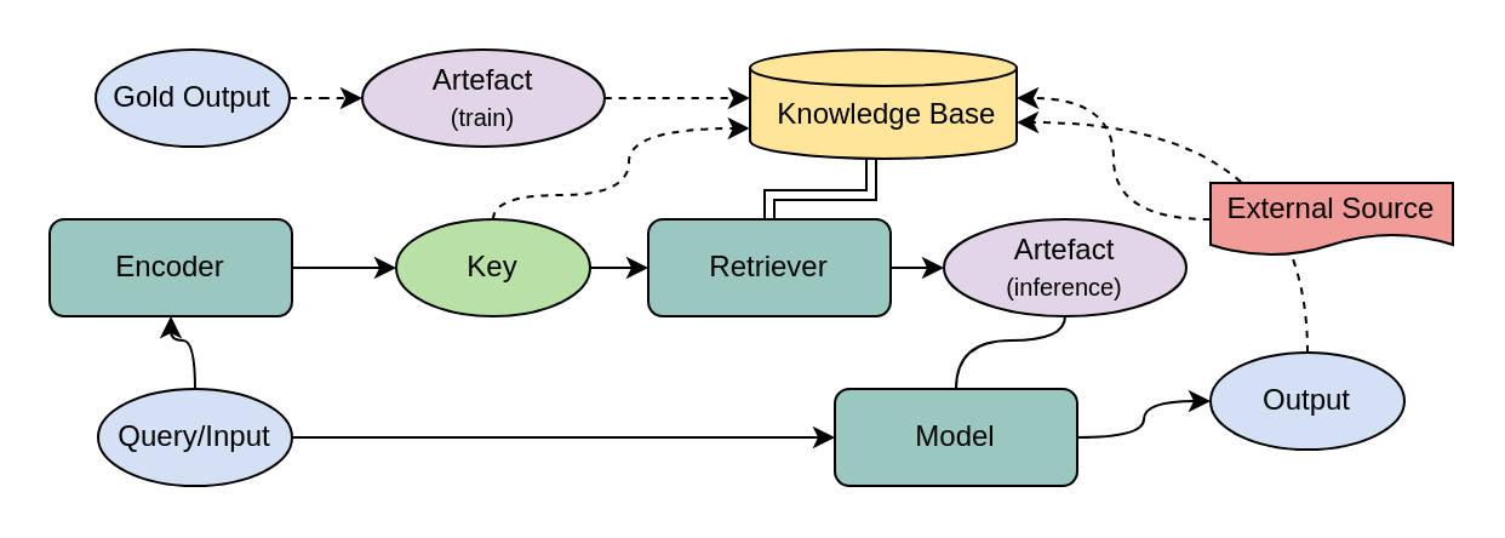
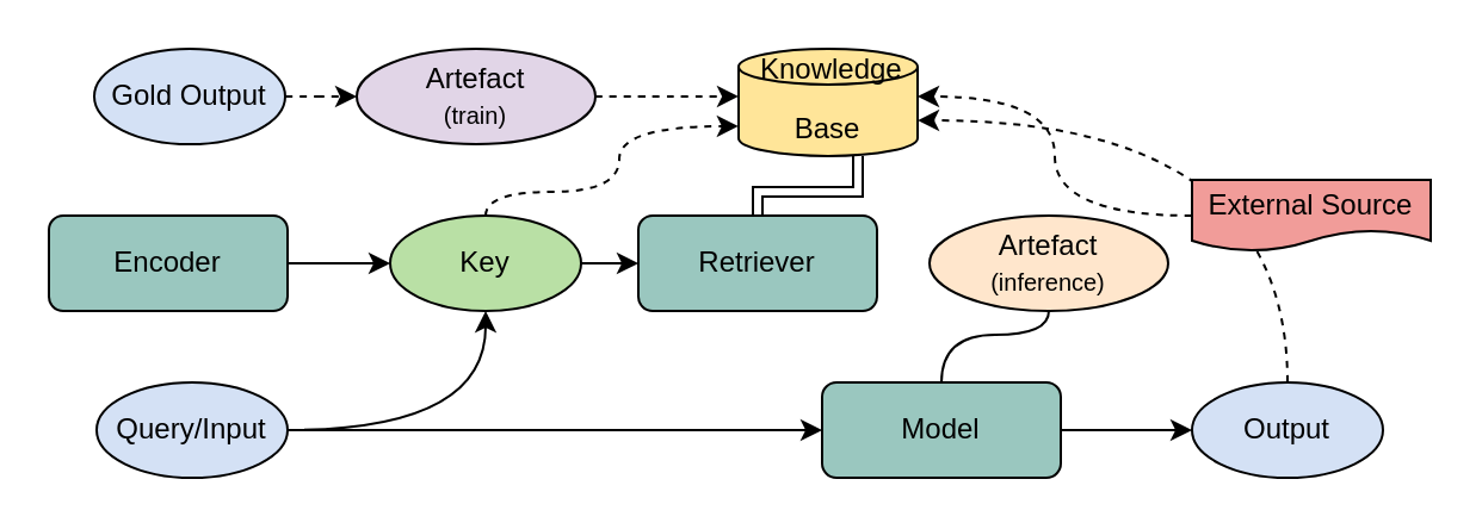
  <mxCell id="0" />
  <mxCell id="1" parent="0" />
  <mxCell id="2" style="edgeStyle=orthogonalEdgeStyle;curved=1;rounded=0;orthogonalLoop=1;jettySize=auto;html=1;entryX=0.5;entryY=0;entryDx=0;entryDy=0;endArrow=none;" parent="1" source="3" target="15" edge="1"><mxGeometry relative="1" as="geometry"><Array as="points"><mxPoint x="439" y="140" /><mxPoint x="394" y="140" /></Array></mxGeometry></mxCell>
- <mxCell id="3" value="&lt;div&gt;Artefact&lt;/div&gt;&lt;div&gt;&lt;font style=&quot;font-size: 10px&quot;&gt;(inference)&lt;/font&gt;&lt;br&gt;&lt;/div&gt;" style="ellipse;whiteSpace=wrap;html=1;fillColor=#E1D5E7;" parent="1" vertex="1"><mxGeometry x="389" y="90" width="100" height="40" as="geometry" /></mxCell>
+ <mxCell id="3" value="&lt;div&gt;Artefact&lt;/div&gt;&lt;div&gt;&lt;font style=&quot;font-size: 10px&quot;&gt;(inference)&lt;/font&gt;&lt;br&gt;&lt;/div&gt;" style="ellipse;whiteSpace=wrap;html=1;fillColor=#ffe6cc;" parent="1" vertex="1"><mxGeometry x="389" y="90" width="100" height="40" as="geometry" /></mxCell>
  <mxCell id="4" style="edgeStyle=orthogonalEdgeStyle;curved=1;rounded=0;orthogonalLoop=1;jettySize=auto;html=1;entryX=0;entryY=0.444;entryDx=0;entryDy=0;entryPerimeter=0;dashed=1;" parent="1" source="5" target="21" edge="1"><mxGeometry relative="1" as="geometry"><mxPoint x="299" y="40" as="targetPoint" /></mxGeometry></mxCell>
  <mxCell id="5" value="&lt;div&gt;Artefact&lt;/div&gt;&lt;div&gt;&lt;font style=&quot;font-size: 10px&quot;&gt;(train)&lt;/font&gt;&lt;br&gt;&lt;/div&gt;" style="ellipse;whiteSpace=wrap;html=1;fillColor=#E1D5E7;" parent="1" vertex="1"><mxGeometry x="149" y="20" width="100" height="40" as="geometry" /></mxCell>
  <mxCell id="6" style="edgeStyle=orthogonalEdgeStyle;curved=1;rounded=0;orthogonalLoop=1;jettySize=auto;html=1;" parent="1" source="7" target="10" edge="1"><mxGeometry relative="1" as="geometry" /></mxCell>
  <mxCell id="7" value="Encoder" style="rounded=1;whiteSpace=wrap;html=1;fillColor=#9AC7BF;" parent="1" vertex="1"><mxGeometry x="20" y="90" width="100" height="40" as="geometry" /></mxCell>
  <mxCell id="8" style="edgeStyle=orthogonalEdgeStyle;curved=1;rounded=0;orthogonalLoop=1;jettySize=auto;html=1;dashed=1;exitX=0.5;exitY=0;exitDx=0;exitDy=0;entryX=-0.001;entryY=0.722;entryDx=0;entryDy=0;entryPerimeter=0;" parent="1" source="10" target="21" edge="1"><mxGeometry relative="1" as="geometry"><mxPoint x="239" y="90" as="sourcePoint" /><mxPoint x="308" y="48" as="targetPoint" /><Array as="points"><mxPoint x="203" y="80" /><mxPoint x="259" y="80" /><mxPoint x="259" y="53" /></Array></mxGeometry></mxCell>
  <mxCell id="9" style="edgeStyle=orthogonalEdgeStyle;curved=1;rounded=0;orthogonalLoop=1;jettySize=auto;html=1;exitX=1;exitY=0.5;exitDx=0;exitDy=0;entryX=0;entryY=0.5;entryDx=0;entryDy=0;" parent="1" source="10" target="23" edge="1"><mxGeometry relative="1" as="geometry" /></mxCell>
  <mxCell id="10" value="Key" style="ellipse;whiteSpace=wrap;html=1;fillColor=#B9E0A5;" parent="1" vertex="1"><mxGeometry x="163" y="90" width="80" height="40" as="geometry" /></mxCell>
  <mxCell id="11" style="edgeStyle=orthogonalEdgeStyle;curved=1;rounded=0;orthogonalLoop=1;jettySize=auto;html=1;entryX=0;entryY=0.5;entryDx=0;entryDy=0;" parent="1" source="13" target="15" edge="1"><mxGeometry relative="1" as="geometry" /></mxCell>
- <mxCell id="12" style="edgeStyle=orthogonalEdgeStyle;curved=1;rounded=0;orthogonalLoop=1;jettySize=auto;html=1;" parent="1" source="13" target="7" edge="1"><mxGeometry relative="1" as="geometry" /></mxCell>
+ <mxCell id="12" style="edgeStyle=orthogonalEdgeStyle;curved=1;rounded=0;orthogonalLoop=1;jettySize=auto;html=1;" parent="1" source="13" target="10" edge="1"><mxGeometry relative="1" as="geometry" /></mxCell>
  <mxCell id="13" value="Query/Input" style="ellipse;whiteSpace=wrap;html=1;fillColor=#D4E1F5;" parent="1" vertex="1"><mxGeometry x="40" y="160" width="80" height="40" as="geometry" /></mxCell>
  <mxCell id="14" style="edgeStyle=orthogonalEdgeStyle;curved=1;rounded=0;orthogonalLoop=1;jettySize=auto;html=1;" parent="1" source="15" target="17" edge="1"><mxGeometry relative="1" as="geometry" /></mxCell>
  <mxCell id="15" value="Model" style="rounded=1;whiteSpace=wrap;html=1;fillColor=#9AC7BF;" parent="1" vertex="1"><mxGeometry x="344" y="160" width="100" height="40" as="geometry" /></mxCell>
  <mxCell id="16" style="edgeStyle=orthogonalEdgeStyle;curved=1;rounded=0;orthogonalLoop=1;jettySize=auto;html=1;dashed=1;entryX=1;entryY=0.667;entryDx=0;entryDy=0;entryPerimeter=0;exitX=0.5;exitY=0;exitDx=0;exitDy=0;" parent="1" source="17" target="21" edge="1"><mxGeometry relative="1" as="geometry"><mxPoint x="439" y="50" as="targetPoint" /><Array as="points"><mxPoint x="539" y="50" /></Array></mxGeometry></mxCell>
- <mxCell id="17" value="Output" style="ellipse;whiteSpace=wrap;html=1;fillColor=#D4E1F5;" parent="1" vertex="1"><mxGeometry x="499" y="145" width="80" height="40" as="geometry" /></mxCell>
+ <mxCell id="17" value="Output" style="ellipse;whiteSpace=wrap;html=1;fillColor=#D4E1F5;" parent="1" vertex="1"><mxGeometry x="499" y="160" width="80" height="40" as="geometry" /></mxCell>
  <mxCell id="18" style="edgeStyle=orthogonalEdgeStyle;curved=1;rounded=0;orthogonalLoop=1;jettySize=auto;html=1;entryX=0;entryY=0.5;entryDx=0;entryDy=0;dashed=1;" parent="1" source="19" target="5" edge="1"><mxGeometry relative="1" as="geometry" /></mxCell>
  <mxCell id="19" value="Gold Output" style="ellipse;whiteSpace=wrap;html=1;fillColor=#D4E1F5;" parent="1" vertex="1"><mxGeometry x="39" y="20" width="80" height="40" as="geometry" /></mxCell>
  <mxCell id="20" style="edgeStyle=orthogonalEdgeStyle;curved=1;rounded=0;orthogonalLoop=1;jettySize=auto;html=1;entryX=0.5;entryY=0;entryDx=0;entryDy=0;shape=link;" parent="1" source="21" target="23" edge="1"><mxGeometry relative="1" as="geometry"><Array as="points"><mxPoint x="359" y="80" /><mxPoint x="317" y="80" /></Array></mxGeometry></mxCell>
- <mxCell id="21" value="&lt;font style=&quot;font-size: 12px&quot;&gt;&amp;nbsp;K&lt;/font&gt;nowledge Base&lt;font style=&quot;font-size: 24px&quot;&gt; &lt;/font&gt;" style="strokeWidth=1;html=1;shape=mxgraph.flowchart.database;whiteSpace=wrap;fillColor=#FFE599;" parent="1" vertex="1"><mxGeometry x="309" y="20" width="110" height="45" as="geometry" /></mxCell>
- <mxCell id="22" style="edgeStyle=orthogonalEdgeStyle;curved=1;rounded=0;orthogonalLoop=1;jettySize=auto;html=1;" parent="1" source="23" target="3" edge="1"><mxGeometry relative="1" as="geometry" /></mxCell>
+ <mxCell id="21" value="&lt;font style=&quot;font-size: 12px&quot;&gt;&amp;nbsp;K&lt;/font&gt;nowledge Base&lt;font style=&quot;font-size: 24px&quot;&gt; &lt;/font&gt;" style="strokeWidth=1;html=1;shape=mxgraph.flowchart.database;whiteSpace=wrap;fillColor=#FFE599;" parent="1" vertex="1"><mxGeometry x="309" y="20" width="75" height="45" as="geometry" /></mxCell>
  <mxCell id="23" value="Retriever" style="rounded=1;whiteSpace=wrap;html=1;fillColor=#9AC7BF;" parent="1" vertex="1"><mxGeometry x="267" y="90" width="100" height="40" as="geometry" /></mxCell>
  <mxCell id="24" style="edgeStyle=orthogonalEdgeStyle;curved=1;rounded=0;orthogonalLoop=1;jettySize=auto;html=1;entryX=1;entryY=0.444;entryDx=0;entryDy=0;entryPerimeter=0;dashed=1;" parent="1" source="25" target="21" edge="1"><mxGeometry relative="1" as="geometry" /></mxCell>
  <mxCell id="25" value="External Source" style="shape=document;whiteSpace=wrap;html=1;boundedLbl=1;fillColor=#F19C99;" parent="1" vertex="1"><mxGeometry x="499" y="75" width="100" height="30" as="geometry" /></mxCell>
